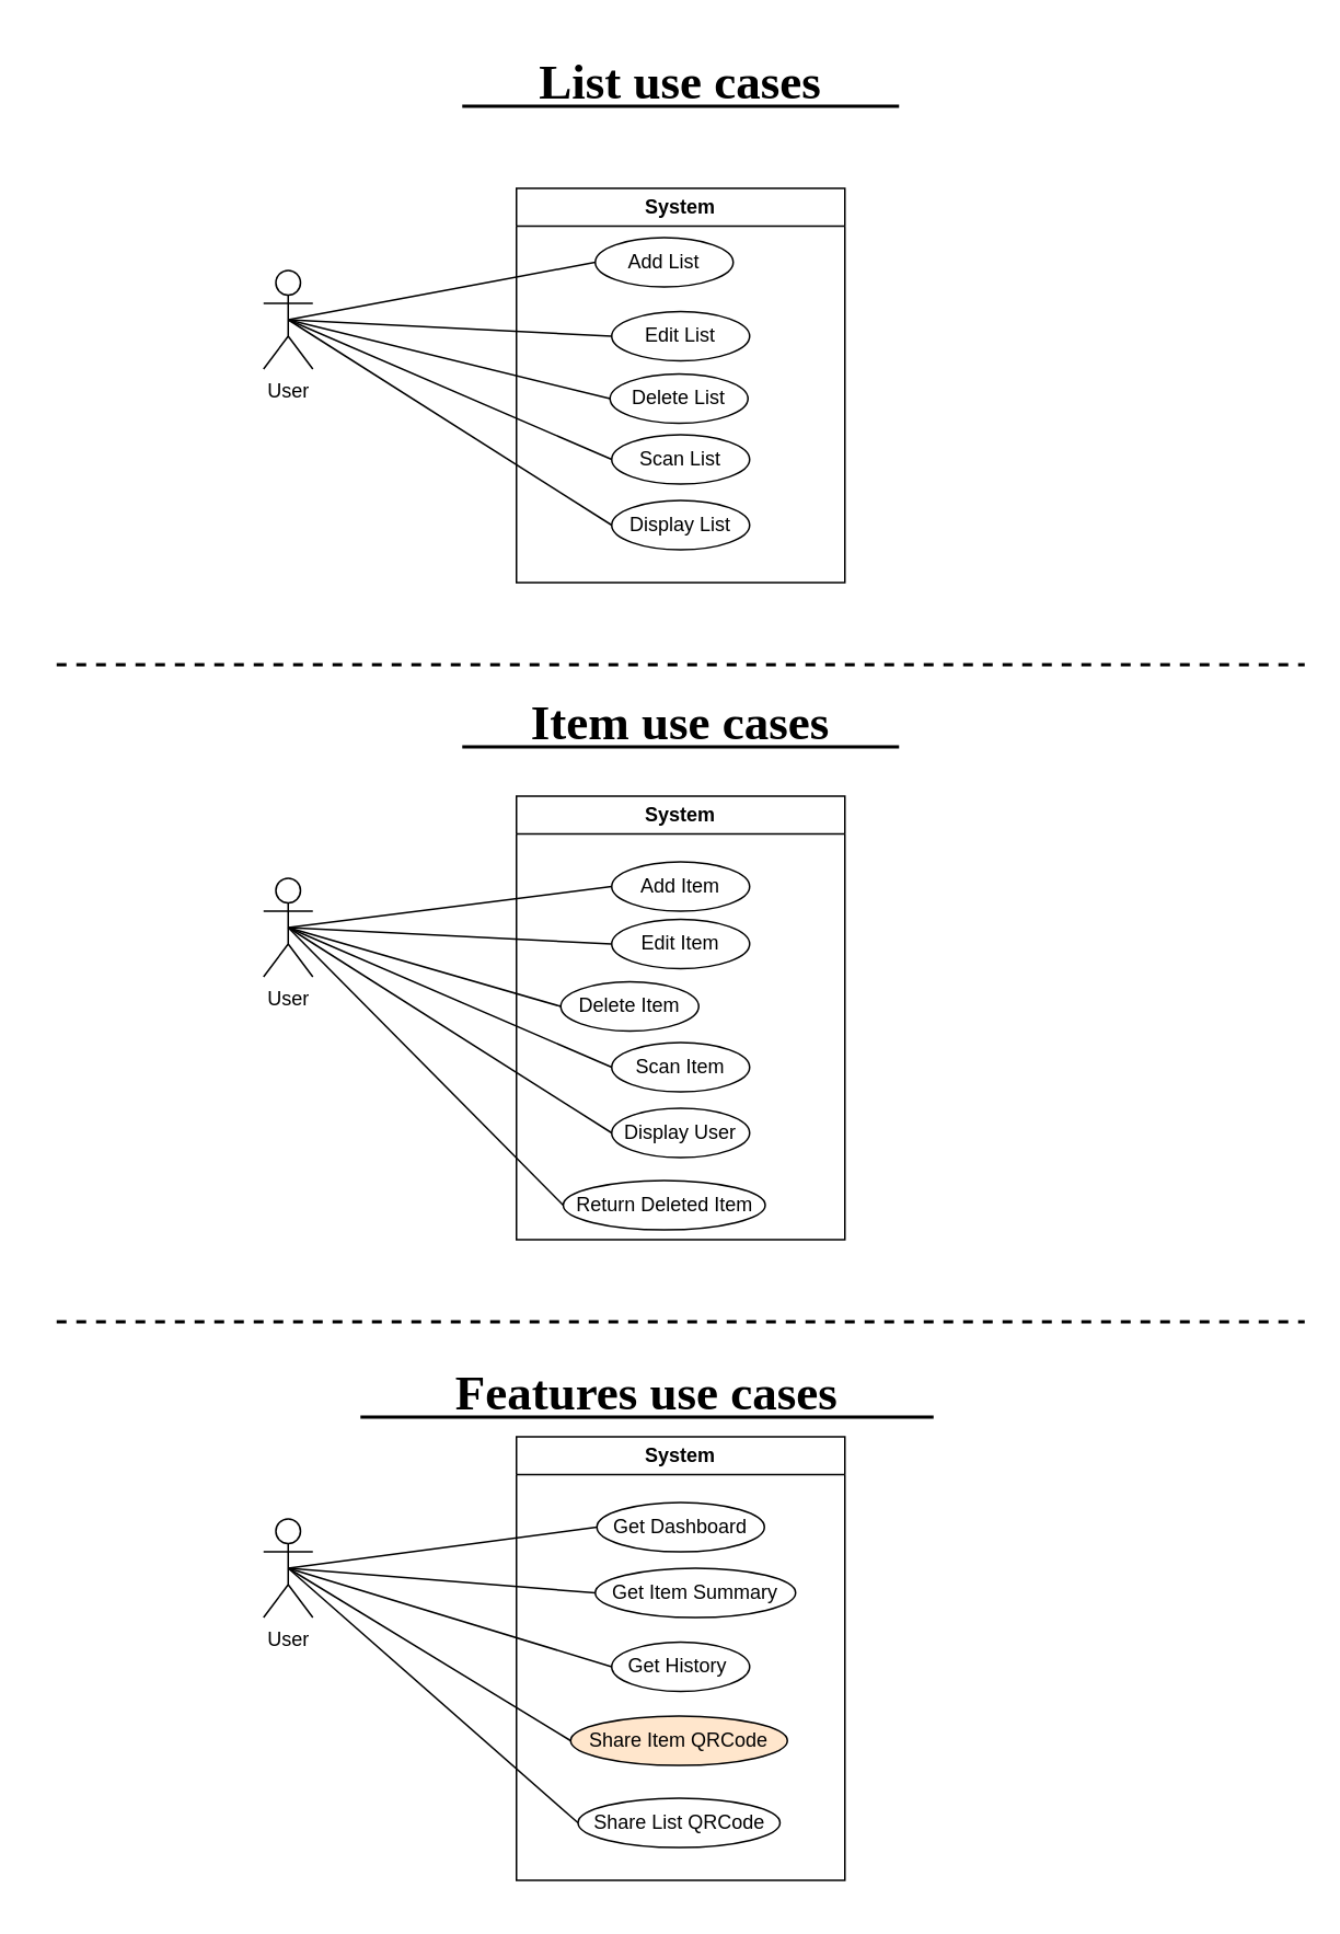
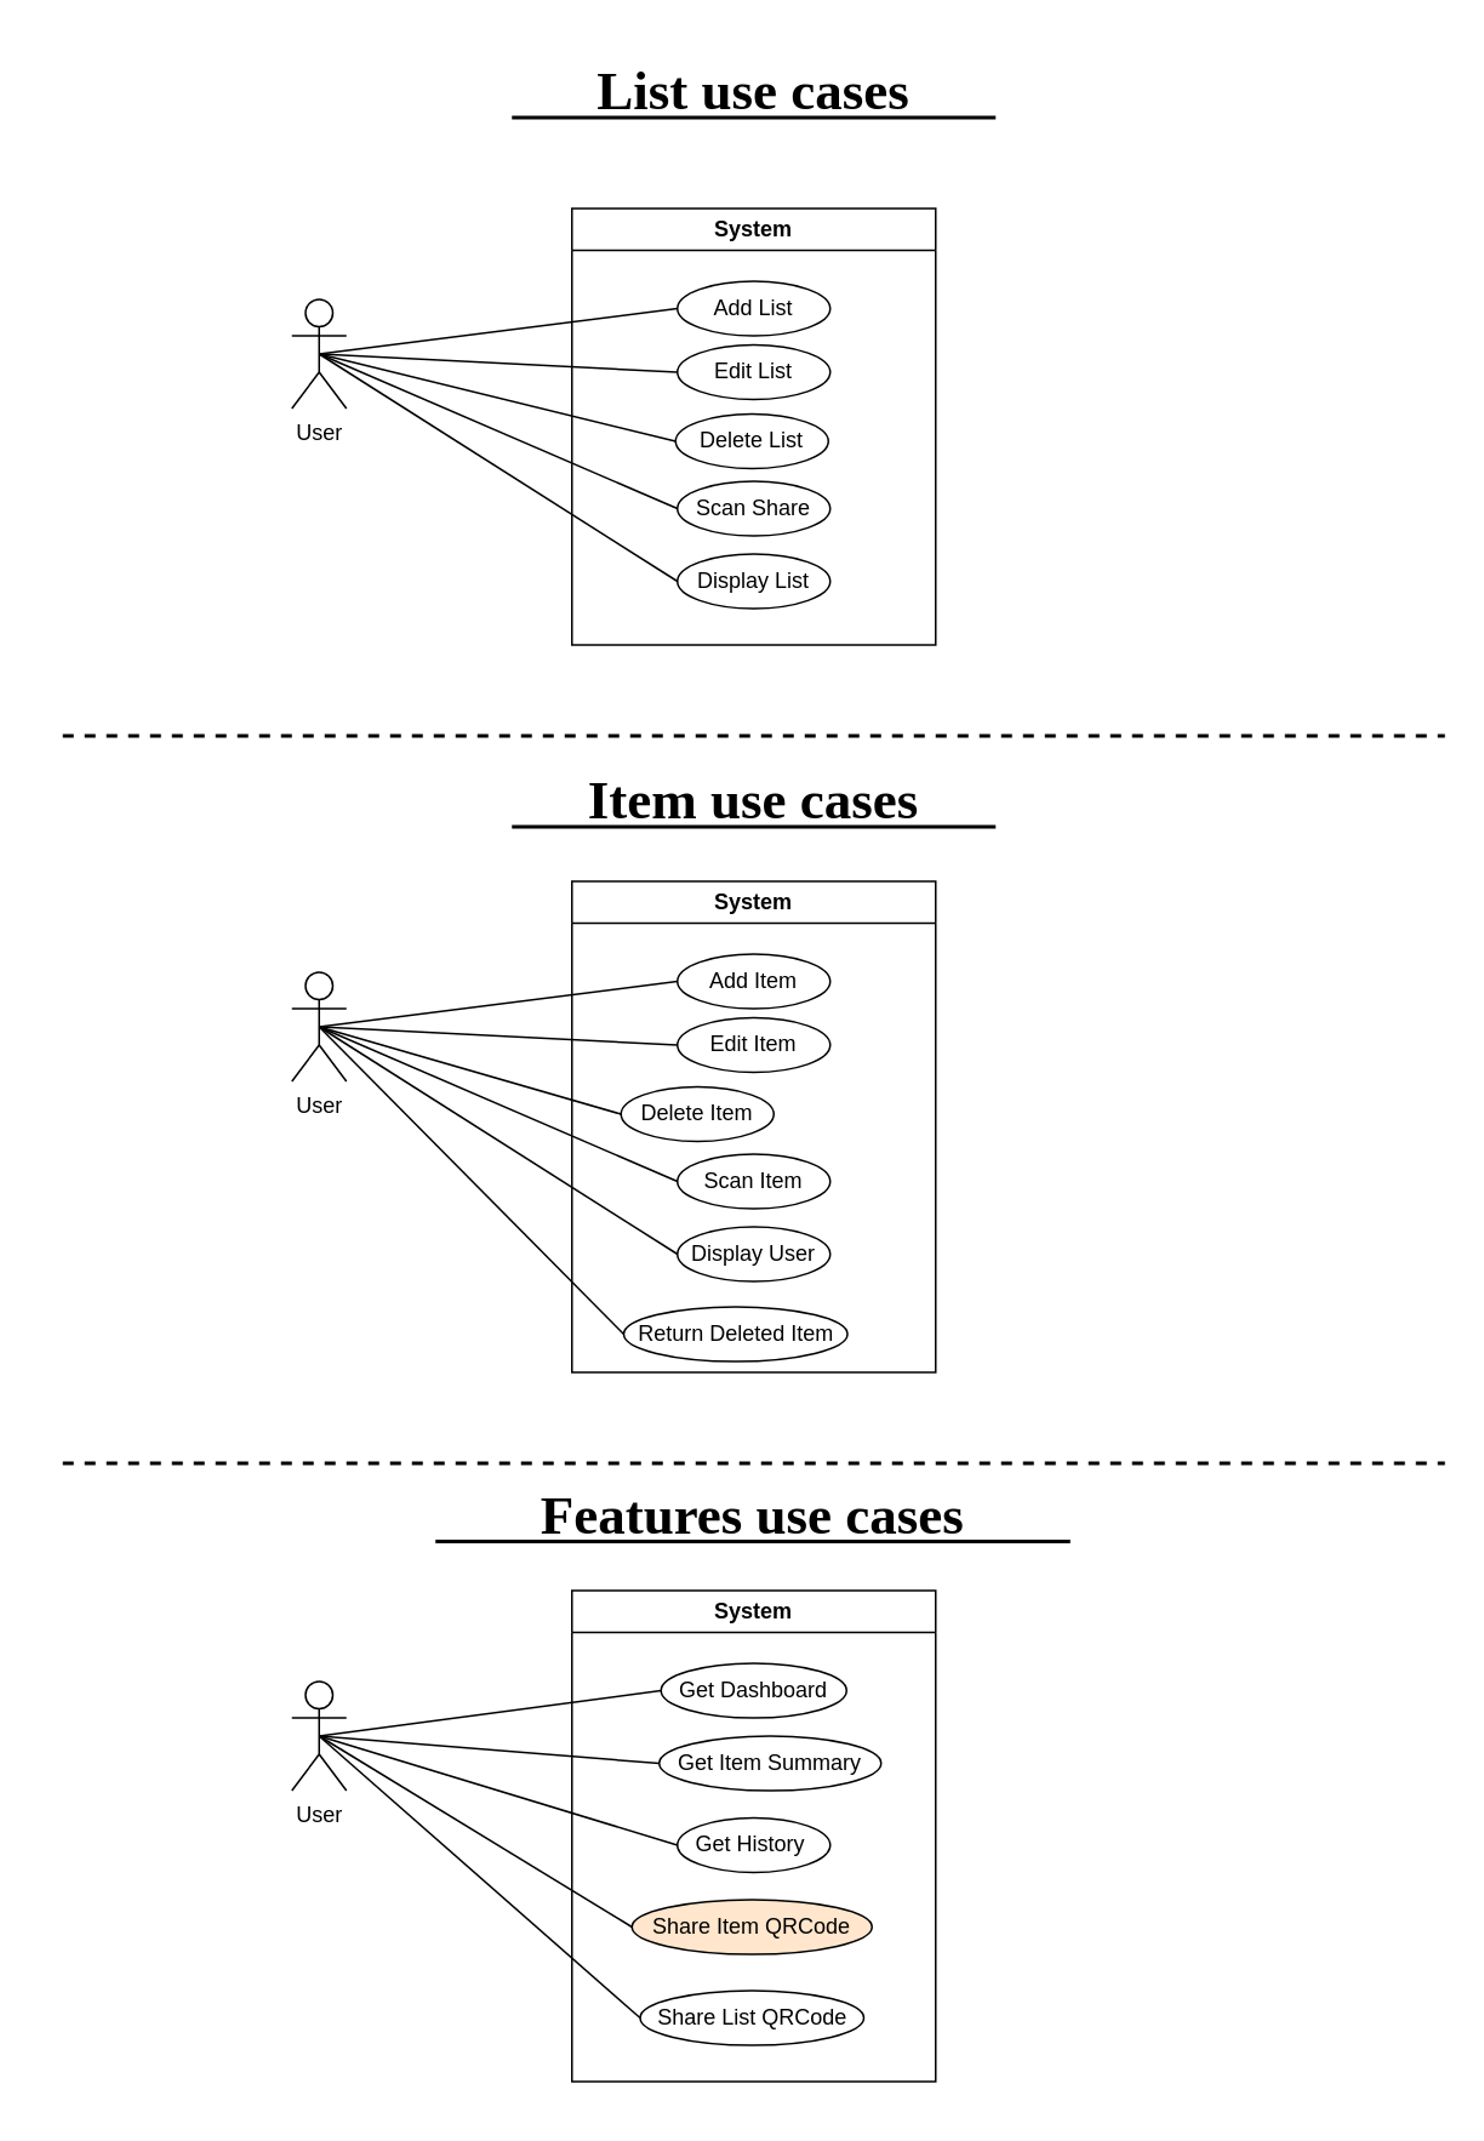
  <mxCell id="0" />
  <mxCell id="1" parent="0" />
  <mxCell id="2" value="" style="swimlane;startSize=0;strokeColor=none;fillColor=#FFFFFF;" vertex="1" parent="1"><mxGeometry x="20" y="20" width="774" height="1135" as="geometry" /></mxCell>
  <mxCell id="3" value="" style="group" vertex="1" connectable="0" parent="2"><mxGeometry x="14" y="14" width="760" height="1110" as="geometry" /></mxCell>
  <mxCell id="4" value="System" style="swimlane;whiteSpace=wrap;html=1;" parent="3" vertex="1"><mxGeometry x="280" y="840" width="200" height="270" as="geometry" /></mxCell>
  <mxCell id="5" value="Get Dashboard" style="ellipse;whiteSpace=wrap;html=1;" parent="4" vertex="1"><mxGeometry x="49" y="40" width="102" height="30" as="geometry" /></mxCell>
  <mxCell id="6" value="Get Item Summary" style="ellipse;whiteSpace=wrap;html=1;" parent="4" vertex="1"><mxGeometry x="48" y="80" width="122" height="30" as="geometry" /></mxCell>
  <mxCell id="7" value="Get History&amp;nbsp;" style="ellipse;whiteSpace=wrap;html=1;" parent="4" vertex="1"><mxGeometry x="58" y="125" width="84" height="30" as="geometry" /></mxCell>
  <mxCell id="8" value="Share Item QRCode" style="ellipse;whiteSpace=wrap;html=1;fillColor=#ffe6cc;" parent="4" vertex="1"><mxGeometry x="33" y="170" width="132" height="30" as="geometry" /></mxCell>
  <mxCell id="9" value="Share List QRCode" style="ellipse;whiteSpace=wrap;html=1;" parent="4" vertex="1"><mxGeometry x="37.5" y="220" width="123" height="30" as="geometry" /></mxCell>
  <mxCell id="10" style="rounded=0;orthogonalLoop=1;jettySize=auto;html=1;exitX=0.5;exitY=0.5;exitDx=0;exitDy=0;exitPerimeter=0;entryX=0;entryY=0.5;entryDx=0;entryDy=0;endArrow=none;startFill=0;" parent="3" source="41" target="5" edge="1"><mxGeometry relative="1" as="geometry" /></mxCell>
  <mxCell id="11" style="rounded=0;orthogonalLoop=1;jettySize=auto;html=1;exitX=0.5;exitY=0.5;exitDx=0;exitDy=0;exitPerimeter=0;entryX=0;entryY=0.5;entryDx=0;entryDy=0;endArrow=none;startFill=0;" parent="3" source="41" target="6" edge="1"><mxGeometry relative="1" as="geometry" /></mxCell>
  <mxCell id="12" style="edgeStyle=none;shape=connector;rounded=0;orthogonalLoop=1;jettySize=auto;html=1;exitX=0.5;exitY=0.5;exitDx=0;exitDy=0;exitPerimeter=0;entryX=0;entryY=0.5;entryDx=0;entryDy=0;strokeColor=default;align=center;verticalAlign=middle;fontFamily=Helvetica;fontSize=11;fontColor=default;labelBackgroundColor=default;startFill=0;endArrow=none;" parent="3" source="41" target="7" edge="1"><mxGeometry relative="1" as="geometry" /></mxCell>
  <mxCell id="13" style="edgeStyle=none;shape=connector;rounded=0;orthogonalLoop=1;jettySize=auto;html=1;exitX=0.5;exitY=0.5;exitDx=0;exitDy=0;exitPerimeter=0;entryX=0;entryY=0.5;entryDx=0;entryDy=0;strokeColor=default;align=center;verticalAlign=middle;fontFamily=Helvetica;fontSize=11;fontColor=default;labelBackgroundColor=default;startFill=0;endArrow=none;" parent="3" source="41" target="8" edge="1"><mxGeometry relative="1" as="geometry" /></mxCell>
  <mxCell id="14" style="edgeStyle=none;shape=connector;rounded=0;orthogonalLoop=1;jettySize=auto;html=1;exitX=0.5;exitY=0.5;exitDx=0;exitDy=0;exitPerimeter=0;entryX=0;entryY=0.5;entryDx=0;entryDy=0;strokeColor=default;align=center;verticalAlign=middle;fontFamily=Helvetica;fontSize=11;fontColor=default;labelBackgroundColor=default;startFill=0;endArrow=none;" parent="3" source="41" target="9" edge="1"><mxGeometry relative="1" as="geometry" /></mxCell>
  <mxCell id="15" value="System" style="swimlane;whiteSpace=wrap;html=1;" parent="3" vertex="1"><mxGeometry x="280" y="80" width="200" height="240" as="geometry" /></mxCell>
- <mxCell id="16" value="Add List" style="ellipse;whiteSpace=wrap;html=1;" parent="15" vertex="1"><mxGeometry x="48" y="30" width="84" height="30" as="geometry" /></mxCell>
+ <mxCell id="16" value="Add List" style="ellipse;whiteSpace=wrap;html=1;" parent="15" vertex="1"><mxGeometry x="58" y="40" width="84" height="30" as="geometry" /></mxCell>
  <mxCell id="17" value="Edit List" style="ellipse;whiteSpace=wrap;html=1;" parent="15" vertex="1"><mxGeometry x="58" y="75" width="84" height="30" as="geometry" /></mxCell>
  <mxCell id="18" value="Delete List" style="ellipse;whiteSpace=wrap;html=1;" parent="15" vertex="1"><mxGeometry x="57" y="113" width="84" height="30" as="geometry" /></mxCell>
- <mxCell id="19" value="Scan List" style="ellipse;whiteSpace=wrap;html=1;" parent="15" vertex="1"><mxGeometry x="58" y="150" width="84" height="30" as="geometry" /></mxCell>
+ <mxCell id="19" value="Scan Share" style="ellipse;whiteSpace=wrap;html=1;" parent="15" vertex="1"><mxGeometry x="58" y="150" width="84" height="30" as="geometry" /></mxCell>
  <mxCell id="20" value="Display List" style="ellipse;whiteSpace=wrap;html=1;" parent="15" vertex="1"><mxGeometry x="58" y="190" width="84" height="30" as="geometry" /></mxCell>
  <mxCell id="21" style="rounded=0;orthogonalLoop=1;jettySize=auto;html=1;exitX=0.5;exitY=0.5;exitDx=0;exitDy=0;exitPerimeter=0;entryX=0;entryY=0.5;entryDx=0;entryDy=0;endArrow=none;startFill=0;" parent="3" source="26" target="16" edge="1"><mxGeometry relative="1" as="geometry" /></mxCell>
  <mxCell id="22" style="rounded=0;orthogonalLoop=1;jettySize=auto;html=1;exitX=0.5;exitY=0.5;exitDx=0;exitDy=0;exitPerimeter=0;entryX=0;entryY=0.5;entryDx=0;entryDy=0;endArrow=none;startFill=0;" parent="3" source="26" target="17" edge="1"><mxGeometry relative="1" as="geometry" /></mxCell>
  <mxCell id="23" style="edgeStyle=none;shape=connector;rounded=0;orthogonalLoop=1;jettySize=auto;html=1;exitX=0.5;exitY=0.5;exitDx=0;exitDy=0;exitPerimeter=0;entryX=0;entryY=0.5;entryDx=0;entryDy=0;strokeColor=default;align=center;verticalAlign=middle;fontFamily=Helvetica;fontSize=11;fontColor=default;labelBackgroundColor=default;startFill=0;endArrow=none;" parent="3" source="26" target="18" edge="1"><mxGeometry relative="1" as="geometry" /></mxCell>
  <mxCell id="24" style="edgeStyle=none;shape=connector;rounded=0;orthogonalLoop=1;jettySize=auto;html=1;exitX=0.5;exitY=0.5;exitDx=0;exitDy=0;exitPerimeter=0;entryX=0;entryY=0.5;entryDx=0;entryDy=0;strokeColor=default;align=center;verticalAlign=middle;fontFamily=Helvetica;fontSize=11;fontColor=default;labelBackgroundColor=default;startFill=0;endArrow=none;" parent="3" source="26" target="19" edge="1"><mxGeometry relative="1" as="geometry" /></mxCell>
  <mxCell id="25" style="edgeStyle=none;shape=connector;rounded=0;orthogonalLoop=1;jettySize=auto;html=1;exitX=0.5;exitY=0.5;exitDx=0;exitDy=0;exitPerimeter=0;entryX=0;entryY=0.5;entryDx=0;entryDy=0;strokeColor=default;align=center;verticalAlign=middle;fontFamily=Helvetica;fontSize=11;fontColor=default;labelBackgroundColor=default;startFill=0;endArrow=none;" parent="3" source="26" target="20" edge="1"><mxGeometry relative="1" as="geometry" /></mxCell>
  <mxCell id="26" value="User" style="shape=umlActor;verticalLabelPosition=bottom;verticalAlign=top;html=1;outlineConnect=0;" parent="3" vertex="1"><mxGeometry x="126" y="130" width="30" height="60" as="geometry" /></mxCell>
  <mxCell id="27" value="&lt;font style=&quot;font-size: 30px;&quot; face=&quot;Verdana&quot;&gt;&lt;b&gt;List use cases&lt;/b&gt;&lt;/font&gt;" style="text;html=1;align=center;verticalAlign=middle;whiteSpace=wrap;rounded=0;" parent="3" vertex="1"><mxGeometry x="247" width="266" height="30" as="geometry" /></mxCell>
  <mxCell id="28" value="" style="endArrow=none;html=1;rounded=0;entryX=0;entryY=1;entryDx=0;entryDy=0;exitX=1;exitY=1;exitDx=0;exitDy=0;strokeWidth=2;" parent="3" source="27" target="27" edge="1"><mxGeometry width="50" height="50" relative="1" as="geometry"><mxPoint x="116" y="120" as="sourcePoint" /><mxPoint x="166" y="70" as="targetPoint" /></mxGeometry></mxCell>
  <mxCell id="29" value="" style="endArrow=none;dashed=1;html=1;rounded=0;strokeColor=default;align=center;verticalAlign=middle;fontFamily=Helvetica;fontSize=11;fontColor=default;labelBackgroundColor=default;strokeWidth=2;" parent="3" edge="1"><mxGeometry width="50" height="50" relative="1" as="geometry"><mxPoint y="370" as="sourcePoint" /><mxPoint x="760" y="370" as="targetPoint" /></mxGeometry></mxCell>
  <mxCell id="30" value="&lt;font style=&quot;font-size: 30px;&quot; face=&quot;Verdana&quot;&gt;&lt;b&gt;Item use cases&lt;/b&gt;&lt;/font&gt;" style="text;html=1;align=center;verticalAlign=middle;whiteSpace=wrap;rounded=0;" parent="3" vertex="1"><mxGeometry x="247" y="390" width="266" height="30" as="geometry" /></mxCell>
  <mxCell id="31" value="" style="endArrow=none;html=1;rounded=0;entryX=0;entryY=1;entryDx=0;entryDy=0;exitX=1;exitY=1;exitDx=0;exitDy=0;strokeWidth=2;" parent="3" source="30" target="30" edge="1"><mxGeometry width="50" height="50" relative="1" as="geometry"><mxPoint x="116" y="510" as="sourcePoint" /><mxPoint x="166" y="460" as="targetPoint" /></mxGeometry></mxCell>
  <mxCell id="32" value="System" style="swimlane;whiteSpace=wrap;html=1;" parent="3" vertex="1"><mxGeometry x="280" y="450" width="200" height="270" as="geometry" /></mxCell>
  <mxCell id="33" value="Add Item" style="ellipse;whiteSpace=wrap;html=1;" parent="32" vertex="1"><mxGeometry x="58" y="40" width="84" height="30" as="geometry" /></mxCell>
  <mxCell id="34" value="Edit Item" style="ellipse;whiteSpace=wrap;html=1;" parent="32" vertex="1"><mxGeometry x="58" y="75" width="84" height="30" as="geometry" /></mxCell>
  <mxCell id="35" value="Delete Item" style="ellipse;whiteSpace=wrap;html=1;" parent="32" vertex="1"><mxGeometry x="27" y="113" width="84" height="30" as="geometry" /></mxCell>
  <mxCell id="36" value="Scan Item" style="ellipse;whiteSpace=wrap;html=1;" parent="32" vertex="1"><mxGeometry x="58" y="150" width="84" height="30" as="geometry" /></mxCell>
  <mxCell id="37" value="Display User" style="ellipse;whiteSpace=wrap;html=1;" parent="32" vertex="1"><mxGeometry x="58" y="190" width="84" height="30" as="geometry" /></mxCell>
  <mxCell id="38" value="Return Deleted Item" style="ellipse;whiteSpace=wrap;html=1;" parent="32" vertex="1"><mxGeometry x="28.5" y="234" width="123" height="30" as="geometry" /></mxCell>
  <mxCell id="39" value="User" style="shape=umlActor;verticalLabelPosition=bottom;verticalAlign=top;html=1;outlineConnect=0;" parent="3" vertex="1"><mxGeometry x="126" y="500" width="30" height="60" as="geometry" /></mxCell>
  <mxCell id="40" value="" style="endArrow=none;dashed=1;html=1;rounded=0;strokeColor=default;align=center;verticalAlign=middle;fontFamily=Helvetica;fontSize=11;fontColor=default;labelBackgroundColor=default;strokeWidth=2;" parent="3" edge="1"><mxGeometry width="50" height="50" relative="1" as="geometry"><mxPoint y="770" as="sourcePoint" /><mxPoint x="760" y="770" as="targetPoint" /></mxGeometry></mxCell>
  <mxCell id="41" value="User" style="shape=umlActor;verticalLabelPosition=bottom;verticalAlign=top;html=1;outlineConnect=0;" parent="3" vertex="1"><mxGeometry x="126" y="890" width="30" height="60" as="geometry" /></mxCell>
- <mxCell id="42" value="&lt;font style=&quot;font-size: 30px;&quot; face=&quot;Verdana&quot;&gt;&lt;b&gt;Features use cases&lt;/b&gt;&lt;/font&gt;" style="text;html=1;align=center;verticalAlign=middle;whiteSpace=wrap;rounded=0;" parent="3" vertex="1"><mxGeometry x="185" y="798" width="349" height="30" as="geometry" /></mxCell>
+ <mxCell id="42" value="&lt;font style=&quot;font-size: 30px;&quot; face=&quot;Verdana&quot;&gt;&lt;b&gt;Features use cases&lt;/b&gt;&lt;/font&gt;" style="text;html=1;align=center;verticalAlign=middle;whiteSpace=wrap;rounded=0;" parent="3" vertex="1"><mxGeometry x="205" y="783" width="349" height="30" as="geometry" /></mxCell>
  <mxCell id="43" style="rounded=0;orthogonalLoop=1;jettySize=auto;html=1;exitX=0.5;exitY=0.5;exitDx=0;exitDy=0;exitPerimeter=0;entryX=0;entryY=0.5;entryDx=0;entryDy=0;endArrow=none;startFill=0;" parent="3" source="39" target="33" edge="1"><mxGeometry relative="1" as="geometry" /></mxCell>
  <mxCell id="44" style="rounded=0;orthogonalLoop=1;jettySize=auto;html=1;exitX=0.5;exitY=0.5;exitDx=0;exitDy=0;exitPerimeter=0;entryX=0;entryY=0.5;entryDx=0;entryDy=0;endArrow=none;startFill=0;" parent="3" source="39" target="34" edge="1"><mxGeometry relative="1" as="geometry" /></mxCell>
  <mxCell id="45" style="edgeStyle=none;shape=connector;rounded=0;orthogonalLoop=1;jettySize=auto;html=1;exitX=0.5;exitY=0.5;exitDx=0;exitDy=0;exitPerimeter=0;entryX=0;entryY=0.5;entryDx=0;entryDy=0;strokeColor=default;align=center;verticalAlign=middle;fontFamily=Helvetica;fontSize=11;fontColor=default;labelBackgroundColor=default;startFill=0;endArrow=none;" parent="3" source="39" target="35" edge="1"><mxGeometry relative="1" as="geometry" /></mxCell>
  <mxCell id="46" style="edgeStyle=none;shape=connector;rounded=0;orthogonalLoop=1;jettySize=auto;html=1;exitX=0.5;exitY=0.5;exitDx=0;exitDy=0;exitPerimeter=0;entryX=0;entryY=0.5;entryDx=0;entryDy=0;strokeColor=default;align=center;verticalAlign=middle;fontFamily=Helvetica;fontSize=11;fontColor=default;labelBackgroundColor=default;startFill=0;endArrow=none;" parent="3" source="39" target="36" edge="1"><mxGeometry relative="1" as="geometry" /></mxCell>
  <mxCell id="47" style="edgeStyle=none;shape=connector;rounded=0;orthogonalLoop=1;jettySize=auto;html=1;exitX=0.5;exitY=0.5;exitDx=0;exitDy=0;exitPerimeter=0;entryX=0;entryY=0.5;entryDx=0;entryDy=0;strokeColor=default;align=center;verticalAlign=middle;fontFamily=Helvetica;fontSize=11;fontColor=default;labelBackgroundColor=default;startFill=0;endArrow=none;" parent="3" source="39" target="37" edge="1"><mxGeometry relative="1" as="geometry" /></mxCell>
  <mxCell id="48" style="edgeStyle=none;shape=connector;rounded=0;orthogonalLoop=1;jettySize=auto;html=1;exitX=0.5;exitY=0.5;exitDx=0;exitDy=0;exitPerimeter=0;entryX=0;entryY=0.5;entryDx=0;entryDy=0;strokeColor=default;align=center;verticalAlign=middle;fontFamily=Helvetica;fontSize=11;fontColor=default;labelBackgroundColor=default;startFill=0;endArrow=none;" parent="3" source="39" target="38" edge="1"><mxGeometry relative="1" as="geometry" /></mxCell>
  <mxCell id="49" value="" style="endArrow=none;html=1;rounded=0;exitX=0;exitY=1;exitDx=0;exitDy=0;entryX=1;entryY=1;entryDx=0;entryDy=0;strokeWidth=2;" edge="1" parent="3" source="42" target="42"><mxGeometry width="50" height="50" relative="1" as="geometry"><mxPoint x="186" y="890" as="sourcePoint" /><mxPoint x="236" y="840" as="targetPoint" /></mxGeometry></mxCell>
